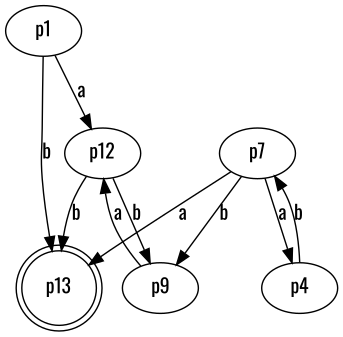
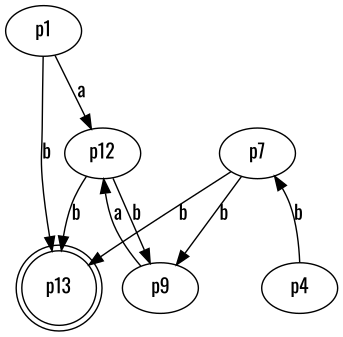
  digraph {
    fontname=Oswald
    node [fontname=Oswald]
    edge [fontname=Oswald]
    n1 [label=p1]
    n2 [label=p12]
    n3 [label=p13 shape=doublecircle]
    n4 [label=p9]
    n5 [label=p4]
    n6 [label=p7]
    n1 -> n2 [label=a]
    n1 -> n3 [label=b]
    n2 -> n3 [label=b]
    n2 -> n4 [label=b]
    n4 -> n2 [label=a]
    n5 -> n6 [label=b]
-   n6 -> n3 [label=a]
+   n6 -> n3 [label=b]
    n6 -> n4 [label=b]
-   n6 -> n5 [label=a]
  }
